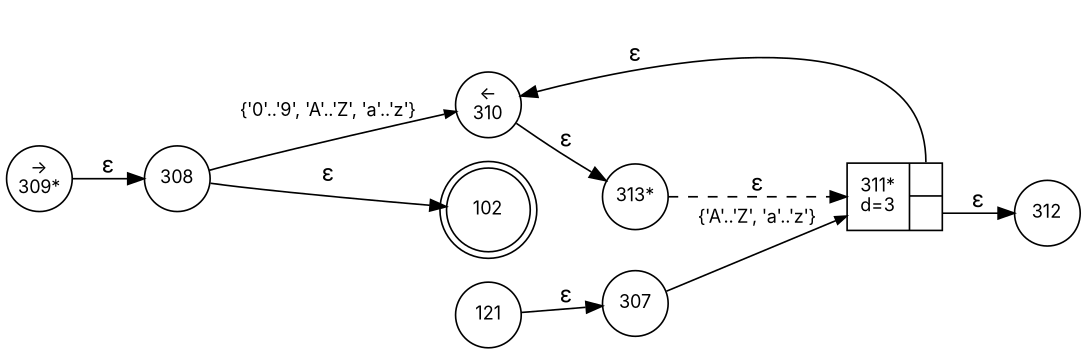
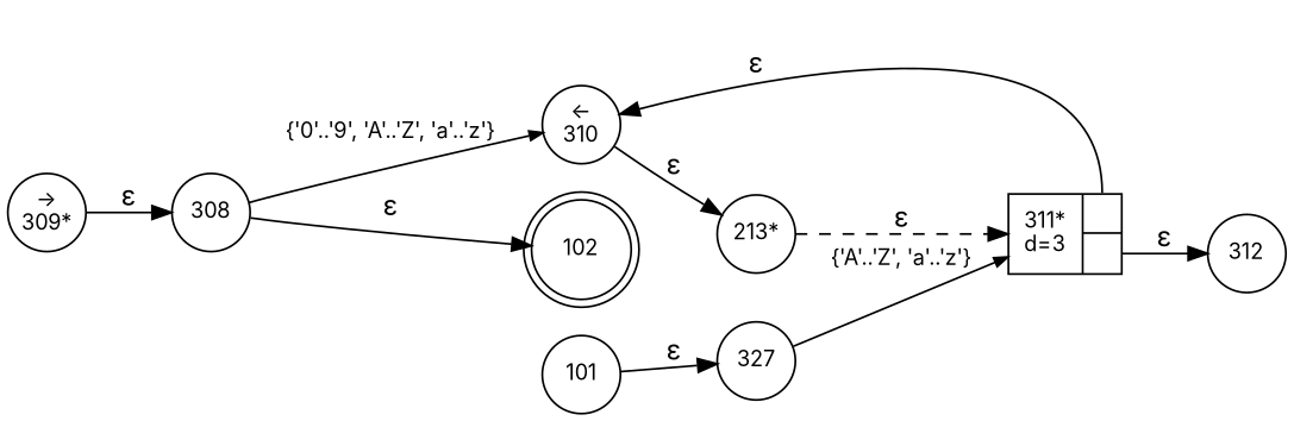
  digraph {
    fontname=Inter
    rankdir=LR
    node [fixedsize=true fontname=Inter fontsize=11 shape=circle peripheries=1]
    edge [fontname=Inter]
    n1 [label=102 shape=doublecircle width=.6 peripheries=""]
-   n2 [label=307 width=.55]
+   n2 [label=327 width=.55]
    n3 [fixedsize=false label="{311*\nd=3|{<p0>|<p1>}}" shape=record]
    n4 [label="&larr;\n310" width=.55]
    n5 [label=312 width=.55]
    n6 [label=308 width=.55]
-   n7 [label="313*" width=.55]
-   n8 [label=121 width=.55]
+   n7 [label="213*" width=.55]
+   n8 [label=101 width=.55]
    n9 [label="&rarr;\n309*" width=.55]
    n2 -> n3 [arrowhead=normal arrowsize=.7 fontsize=11 label="{'A'..'Z', 'a'..'z'}"]
    n3 -> n4 [label="&epsilon;" tailport=p0]
    n3 -> n5 [label="&epsilon;" tailport=p1]
    n4 -> n7 [label="&epsilon;"]
    n6 -> n1 [label="&epsilon;"]
    n6 -> n4 [arrowhead=normal arrowsize=.7 fontsize=11 label="{'0'..'9', 'A'..'Z', 'a'..'z'}"]
    n7 -> n3 [label="&epsilon;" style=dashed]
    n8 -> n2 [label="&epsilon;"]
    n9 -> n6 [label="&epsilon;"]
  }
